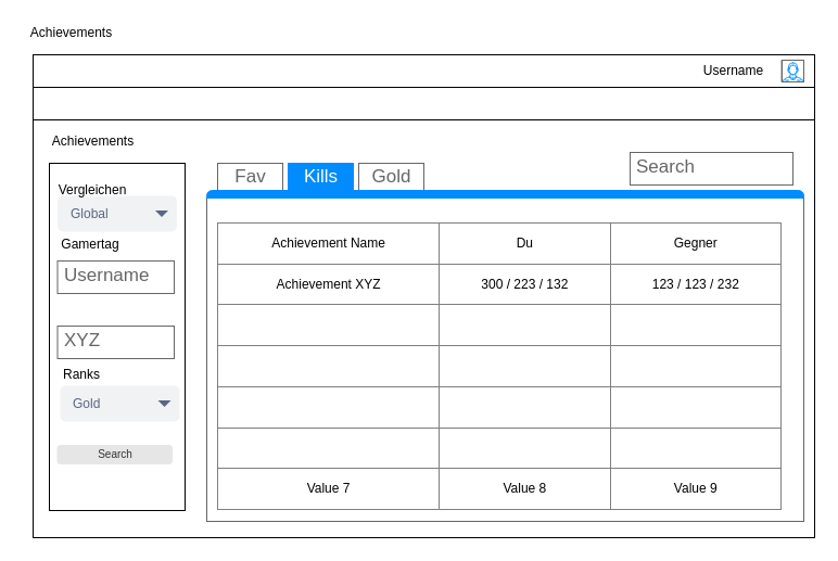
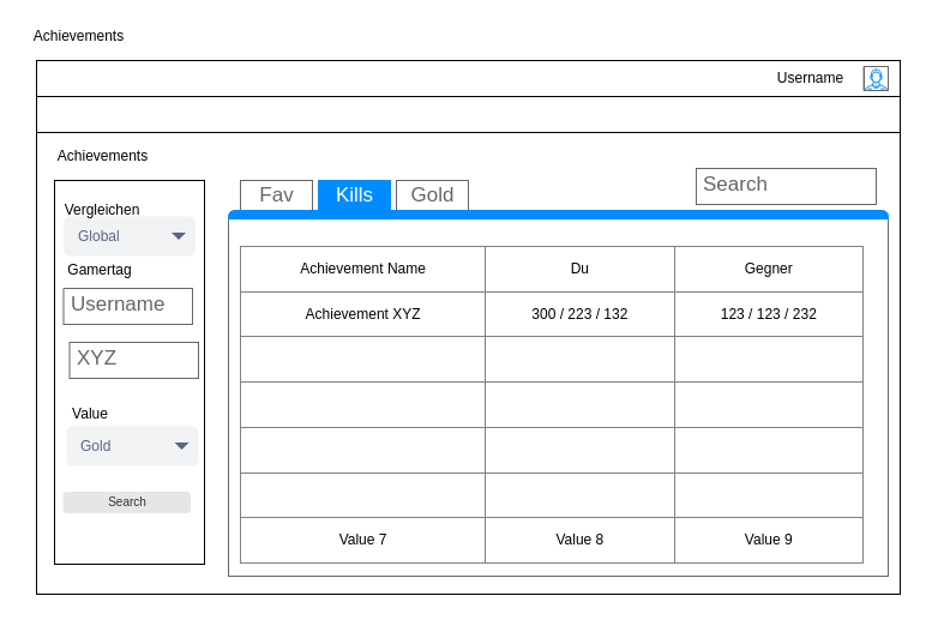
  <mxCell id="0" />
  <mxCell id="1" parent="0" />
  <mxCell id="2" value="" style="rounded=0;whiteSpace=wrap;html=1;" vertex="1" parent="1"><mxGeometry x="30" y="55" width="720" height="440" as="geometry" /></mxCell>
  <mxCell id="3" value="Achievements" style="text;html=1;align=center;verticalAlign=middle;resizable=0;points=[];autosize=1;strokeColor=none;fillColor=none;" vertex="1" parent="1"><mxGeometry x="20" y="20" width="90" height="20" as="geometry" /></mxCell>
  <mxCell id="4" value="" style="rounded=0;whiteSpace=wrap;html=1;" vertex="1" parent="1"><mxGeometry x="30" y="50" width="720" height="30" as="geometry" /></mxCell>
  <mxCell id="5" value="" style="verticalLabelPosition=bottom;shadow=0;dashed=0;align=center;html=1;verticalAlign=top;strokeWidth=1;shape=mxgraph.mockup.containers.userMale;strokeColor=#666666;strokeColor2=#008cff;" vertex="1" parent="1"><mxGeometry x="720" y="55" width="20" height="20" as="geometry" /></mxCell>
  <mxCell id="6" value="Username" style="text;html=1;align=center;verticalAlign=middle;resizable=0;points=[];autosize=1;strokeColor=none;fillColor=none;" vertex="1" parent="1"><mxGeometry x="640" y="55" width="70" height="20" as="geometry" /></mxCell>
  <mxCell id="7" value="" style="rounded=0;whiteSpace=wrap;html=1;" vertex="1" parent="1"><mxGeometry x="30" y="80" width="720" height="30" as="geometry" /></mxCell>
  <mxCell id="8" value="Achievements" style="text;html=1;align=center;verticalAlign=middle;resizable=0;points=[];autosize=1;strokeColor=none;fillColor=none;" vertex="1" parent="1"><mxGeometry x="40" y="120" width="90" height="20" as="geometry" /></mxCell>
  <mxCell id="9" value="" style="rounded=0;whiteSpace=wrap;html=1;" vertex="1" parent="1"><mxGeometry x="45" y="150" width="125" height="320" as="geometry" /></mxCell>
  <mxCell id="10" value="" style="strokeWidth=1;shadow=0;dashed=0;align=center;html=1;shape=mxgraph.mockup.containers.marginRect2;rectMarginTop=32;strokeColor=#666666;gradientColor=none;" vertex="1" parent="1"><mxGeometry x="190" y="150" width="550" height="330" as="geometry" /></mxCell>
  <mxCell id="11" value="Fav" style="strokeColor=inherit;fillColor=inherit;gradientColor=inherit;strokeWidth=1;shadow=0;dashed=0;align=center;html=1;shape=mxgraph.mockup.containers.rrect;rSize=0;fontSize=17;fontColor=#666666;gradientColor=none;" vertex="1" parent="10"><mxGeometry width="60" height="25" relative="1" as="geometry"><mxPoint x="10" as="offset" /></mxGeometry></mxCell>
  <mxCell id="12" value="Kills" style="strokeWidth=1;shadow=0;dashed=0;align=center;html=1;shape=mxgraph.mockup.containers.rrect;rSize=0;fontSize=17;fontColor=#ffffff;strokeColor=#008cff;fillColor=#008cff;" vertex="1" parent="10"><mxGeometry width="60" height="25" relative="1" as="geometry"><mxPoint x="75" as="offset" /></mxGeometry></mxCell>
  <mxCell id="13" value="Gold" style="strokeColor=inherit;fillColor=inherit;gradientColor=inherit;strokeWidth=1;shadow=0;dashed=0;align=center;html=1;shape=mxgraph.mockup.containers.rrect;rSize=0;fontSize=17;fontColor=#666666;gradientColor=none;" vertex="1" parent="10"><mxGeometry width="60" height="25" relative="1" as="geometry"><mxPoint x="140" as="offset" /></mxGeometry></mxCell>
  <mxCell id="14" value="" style="strokeWidth=1;shadow=0;dashed=0;align=center;html=1;shape=mxgraph.mockup.containers.topButton;rSize=5;strokeColor=#008cff;fillColor=#008cff;gradientColor=none;resizeWidth=1;movable=0;deletable=1;" vertex="1" parent="10"><mxGeometry width="550" height="7" relative="1" as="geometry"><mxPoint y="25" as="offset" /></mxGeometry></mxCell>
  <mxCell id="15" value="&lt;table border=&quot;1&quot; width=&quot;100%&quot; style=&quot;width: 100% ; height: 100% ; border-collapse: collapse&quot;&gt;&lt;tbody&gt;&lt;tr&gt;&lt;td align=&quot;center&quot;&gt;Achievement Name&lt;/td&gt;&lt;td align=&quot;center&quot;&gt;Du&lt;/td&gt;&lt;td align=&quot;center&quot;&gt;Gegner&lt;/td&gt;&lt;/tr&gt;&lt;tr&gt;&lt;td align=&quot;center&quot;&gt;Achievement XYZ&lt;/td&gt;&lt;td align=&quot;center&quot;&gt;300 / 223 / 132&lt;/td&gt;&lt;td align=&quot;center&quot;&gt;123 / 123 / 232&lt;/td&gt;&lt;/tr&gt;&lt;tr&gt;&lt;td&gt;&lt;br&gt;&lt;/td&gt;&lt;td&gt;&lt;br&gt;&lt;/td&gt;&lt;td&gt;&lt;br&gt;&lt;/td&gt;&lt;/tr&gt;&lt;tr&gt;&lt;td&gt;&lt;br&gt;&lt;/td&gt;&lt;td&gt;&lt;br&gt;&lt;/td&gt;&lt;td&gt;&lt;br&gt;&lt;/td&gt;&lt;/tr&gt;&lt;tr&gt;&lt;td&gt;&lt;br&gt;&lt;/td&gt;&lt;td&gt;&lt;br&gt;&lt;/td&gt;&lt;td&gt;&lt;br&gt;&lt;/td&gt;&lt;/tr&gt;&lt;tr&gt;&lt;td&gt;&lt;br&gt;&lt;/td&gt;&lt;td&gt;&lt;br&gt;&lt;/td&gt;&lt;td&gt;&lt;br&gt;&lt;/td&gt;&lt;/tr&gt;&lt;tr&gt;&lt;td align=&quot;center&quot;&gt;Value 7&lt;/td&gt;&lt;td align=&quot;center&quot;&gt;Value 8&lt;/td&gt;&lt;td align=&quot;center&quot;&gt;Value 9&lt;/td&gt;&lt;/tr&gt;&lt;/tbody&gt;&lt;/table&gt;" style="text;html=1;strokeColor=none;fillColor=none;overflow=fill;" vertex="1" parent="10"><mxGeometry x="10" y="55" width="520" height="265" as="geometry" /></mxCell>
  <mxCell id="16" value="Search" style="strokeWidth=1;shadow=0;dashed=0;align=center;html=1;shape=mxgraph.mockup.text.textBox;fontColor=#666666;align=left;fontSize=17;spacingLeft=4;spacingTop=-3;strokeColor=#666666;mainText=" vertex="1" parent="1"><mxGeometry x="580" y="140" width="150" height="30" as="geometry" /></mxCell>
  <mxCell id="17" value="Global" style="rounded=1;fillColor=#F1F2F4;strokeColor=none;html=1;fontColor=#596780;align=left;fontSize=12;spacingLeft=10;sketch=0;" vertex="1" parent="1"><mxGeometry x="52.5" y="180" width="110" height="33" as="geometry" /></mxCell>
  <mxCell id="18" value="" style="shape=triangle;direction=south;fillColor=#596780;strokeColor=none;html=1;sketch=0;" vertex="1" parent="17"><mxGeometry x="1" y="0.5" width="12" height="6" relative="1" as="geometry"><mxPoint x="-20" y="-3" as="offset" /></mxGeometry></mxCell>
  <mxCell id="19" value="Username" style="strokeWidth=1;shadow=0;dashed=0;align=center;html=1;shape=mxgraph.mockup.text.textBox;fontColor=#666666;align=left;fontSize=17;spacingLeft=4;spacingTop=-3;strokeColor=#666666;mainText=" vertex="1" parent="1"><mxGeometry x="52.5" y="240" width="107.5" height="30" as="geometry" /></mxCell>
  <mxCell id="20" value="Vergleichen" style="text;html=1;strokeColor=none;fillColor=none;align=center;verticalAlign=middle;whiteSpace=wrap;rounded=0;" vertex="1" parent="1"><mxGeometry x="55" y="160" width="60" height="30" as="geometry" /></mxCell>
  <mxCell id="21" value="Gamertag" style="text;html=1;strokeColor=none;fillColor=none;align=center;verticalAlign=middle;whiteSpace=wrap;rounded=0;" vertex="1" parent="1"><mxGeometry x="52.5" y="210" width="60" height="30" as="geometry" /></mxCell>
- <mxCell id="22" value="XYZ" style="strokeWidth=1;shadow=0;dashed=0;align=center;html=1;shape=mxgraph.mockup.text.textBox;fontColor=#666666;align=left;fontSize=17;spacingLeft=4;spacingTop=-3;strokeColor=#666666;mainText=" vertex="1" parent="1"><mxGeometry x="52.5" y="300" width="107.5" height="30" as="geometry" /></mxCell>
+ <mxCell id="22" value="XYZ" style="strokeWidth=1;shadow=0;dashed=0;align=center;html=1;shape=mxgraph.mockup.text.textBox;fontColor=#666666;align=left;fontSize=17;spacingLeft=4;spacingTop=-3;strokeColor=#666666;mainText=" vertex="1" parent="1"><mxGeometry x="57.5" y="285" width="107.5" height="30" as="geometry" /></mxCell>
  <mxCell id="23" value="Gold" style="rounded=1;fillColor=#F1F2F4;strokeColor=none;html=1;fontColor=#596780;align=left;fontSize=12;spacingLeft=10;sketch=0;" vertex="1" parent="1"><mxGeometry x="55" y="355" width="110" height="33" as="geometry" /></mxCell>
  <mxCell id="24" value="" style="shape=triangle;direction=south;fillColor=#596780;strokeColor=none;html=1;sketch=0;" vertex="1" parent="23"><mxGeometry x="1" y="0.5" width="12" height="6" relative="1" as="geometry"><mxPoint x="-20" y="-3" as="offset" /></mxGeometry></mxCell>
- <mxCell id="25" value="Ranks" style="text;html=1;strokeColor=none;fillColor=none;align=center;verticalAlign=middle;whiteSpace=wrap;rounded=0;" vertex="1" parent="1"><mxGeometry x="45" y="330" width="60" height="30" as="geometry" /></mxCell>
+ <mxCell id="25" value="Value" style="text;html=1;strokeColor=none;fillColor=none;align=center;verticalAlign=middle;whiteSpace=wrap;rounded=0;" vertex="1" parent="1"><mxGeometry x="45" y="330" width="60" height="30" as="geometry" /></mxCell>
  <mxCell id="26" value="Search" style="rounded=1;html=1;shadow=0;dashed=0;whiteSpace=wrap;fontSize=10;fillColor=#E6E6E6;align=center;strokeColor=#E6E6E6;fontColor=#333333;" vertex="1" parent="1"><mxGeometry x="52.5" y="410" width="105.5" height="16.88" as="geometry" /></mxCell>
